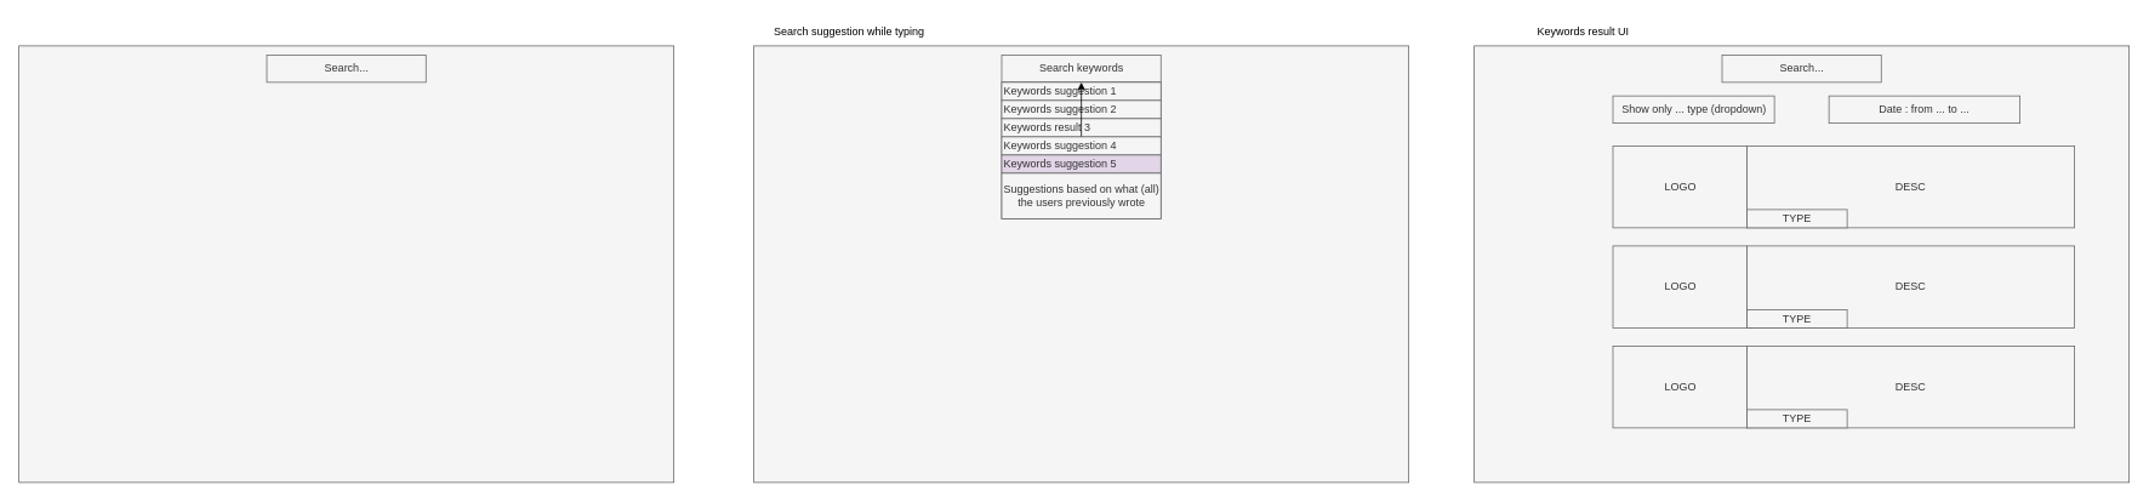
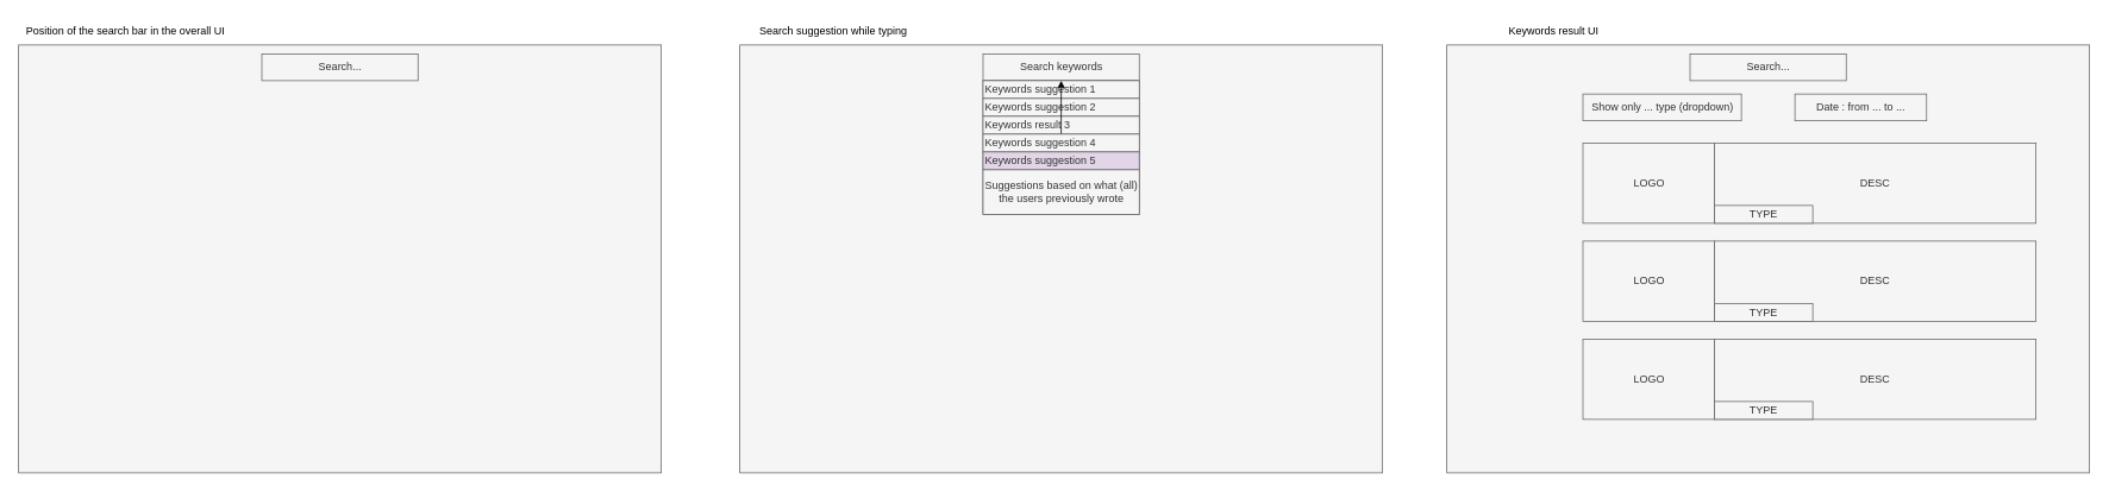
  <mxCell id="0" />
  <mxCell id="1" parent="0" />
  <mxCell id="2" value="" style="rounded=0;whiteSpace=wrap;html=1;fillColor=#f5f5f5;fontColor=#333333;strokeColor=#666666;" vertex="1" parent="1"><mxGeometry x="20" y="50" width="720" height="480" as="geometry" /></mxCell>
  <mxCell id="3" value="Search..." style="rounded=0;whiteSpace=wrap;html=1;fillColor=#f5f5f5;fontColor=#333333;strokeColor=#666666;" vertex="1" parent="1"><mxGeometry x="292.5" y="60" width="175" height="30" as="geometry" /></mxCell>
  <mxCell id="4" value="" style="rounded=0;whiteSpace=wrap;html=1;fillColor=#f5f5f5;fontColor=#333333;strokeColor=#666666;" vertex="1" parent="1"><mxGeometry x="828" y="50" width="720" height="480" as="geometry" /></mxCell>
  <mxCell id="5" value="Search keywords" style="rounded=0;whiteSpace=wrap;html=1;fillColor=#f5f5f5;fontColor=#333333;strokeColor=#666666;" vertex="1" parent="1"><mxGeometry x="1100.5" y="60" width="175" height="30" as="geometry" /></mxCell>
  <mxCell id="6" value="" style="rounded=0;whiteSpace=wrap;html=1;fillColor=#f5f5f5;fontColor=#333333;strokeColor=#666666;" vertex="1" parent="1"><mxGeometry x="1100.5" y="90" width="175" height="150" as="geometry" /></mxCell>
  <mxCell id="7" value="Keywords suggestion 1" style="rounded=0;whiteSpace=wrap;html=1;fillColor=#f5f5f5;fontColor=#333333;strokeColor=#666666;align=left;" vertex="1" parent="1"><mxGeometry x="1100.5" y="90" width="175" height="20" as="geometry" /></mxCell>
  <mxCell id="8" value="Keywords suggestion 2" style="rounded=0;whiteSpace=wrap;html=1;fillColor=#f5f5f5;fontColor=#333333;strokeColor=#666666;align=left;" vertex="1" parent="1"><mxGeometry x="1100.5" y="110" width="175" height="20" as="geometry" /></mxCell>
  <mxCell id="9" value="Keywords result 3" style="rounded=0;whiteSpace=wrap;html=1;fillColor=#f5f5f5;fontColor=#333333;strokeColor=#666666;align=left;" vertex="1" parent="1"><mxGeometry x="1100.5" y="130" width="175" height="20" as="geometry" /></mxCell>
  <mxCell id="10" style="edgeStyle=none;html=1;" edge="1" parent="1" source="11" target="6"><mxGeometry relative="1" as="geometry" /></mxCell>
  <mxCell id="11" value="Keywords suggestion 4" style="rounded=0;whiteSpace=wrap;html=1;fillColor=#f5f5f5;fontColor=#333333;strokeColor=#666666;align=left;" vertex="1" parent="1"><mxGeometry x="1100.5" y="150" width="175" height="20" as="geometry" /></mxCell>
  <mxCell id="12" value="Keywords suggestion 5" style="rounded=0;whiteSpace=wrap;html=1;fillColor=#e1d5e7;fontColor=#333333;strokeColor=#666666;align=left;" vertex="1" parent="1"><mxGeometry x="1100.5" y="170" width="175" height="20" as="geometry" /></mxCell>
  <mxCell id="13" value="Suggestions based on what (all) the users previously wrote" style="rounded=0;whiteSpace=wrap;html=1;fillColor=#f5f5f5;fontColor=#333333;strokeColor=#666666;" vertex="1" parent="1"><mxGeometry x="1100.5" y="190" width="175" height="50" as="geometry" /></mxCell>
  <mxCell id="14" value="Search suggestion while typing" style="text;html=1;strokeColor=none;fillColor=none;align=center;verticalAlign=middle;whiteSpace=wrap;rounded=0;" vertex="1" parent="1"><mxGeometry x="828" y="20" width="210" height="30" as="geometry" /></mxCell>
+ <mxCell id="15" value="Position of the search bar in the overall UI" style="text;html=1;strokeColor=none;fillColor=none;align=center;verticalAlign=middle;whiteSpace=wrap;rounded=0;" vertex="1" parent="1"><mxGeometry x="20" y="20" width="240" height="30" as="geometry" /></mxCell>
  <mxCell id="16" value="" style="rounded=0;whiteSpace=wrap;html=1;fillColor=#f5f5f5;fontColor=#333333;strokeColor=#666666;" vertex="1" parent="1"><mxGeometry x="1620" y="50" width="720" height="480" as="geometry" /></mxCell>
  <mxCell id="17" value="Search..." style="rounded=0;whiteSpace=wrap;html=1;fillColor=#f5f5f5;fontColor=#333333;strokeColor=#666666;" vertex="1" parent="1"><mxGeometry x="1892.5" y="60" width="175" height="30" as="geometry" /></mxCell>
  <mxCell id="18" value="Keywords result UI" style="text;html=1;strokeColor=none;fillColor=none;align=center;verticalAlign=middle;whiteSpace=wrap;rounded=0;" vertex="1" parent="1"><mxGeometry x="1620" y="20" width="240" height="30" as="geometry" /></mxCell>
  <mxCell id="19" value="Show only ... type (dropdown)" style="rounded=0;whiteSpace=wrap;html=1;fillColor=#f5f5f5;fontColor=#333333;strokeColor=#666666;" vertex="1" parent="1"><mxGeometry x="1772.5" y="105" width="177.5" height="30" as="geometry" /></mxCell>
- <mxCell id="20" value="Date : from ... to ..." style="rounded=0;whiteSpace=wrap;html=1;fillColor=#f5f5f5;fontColor=#333333;strokeColor=#666666;" vertex="1" parent="1"><mxGeometry x="2010" y="105" width="210" height="30" as="geometry" /></mxCell>
+ <mxCell id="20" value="Date : from ... to ..." style="rounded=0;whiteSpace=wrap;html=1;fillColor=#f5f5f5;fontColor=#333333;strokeColor=#666666;" vertex="1" parent="1"><mxGeometry x="2010" y="105" width="147.5" height="30" as="geometry" /></mxCell>
  <mxCell id="21" value="LOGO" style="rounded=0;whiteSpace=wrap;html=1;fillColor=#f5f5f5;fontColor=#333333;strokeColor=#666666;" vertex="1" parent="1"><mxGeometry x="1772.5" y="160" width="147.5" height="90" as="geometry" /></mxCell>
  <mxCell id="22" value="DESC" style="rounded=0;whiteSpace=wrap;html=1;fillColor=#f5f5f5;fontColor=#333333;strokeColor=#666666;" vertex="1" parent="1"><mxGeometry x="1920" y="160" width="360" height="90" as="geometry" /></mxCell>
  <mxCell id="23" value="TYPE" style="rounded=0;whiteSpace=wrap;html=1;fillColor=#f5f5f5;fontColor=#333333;strokeColor=#666666;" vertex="1" parent="1"><mxGeometry x="1920" y="230" width="110" height="20" as="geometry" /></mxCell>
  <mxCell id="24" value="LOGO" style="rounded=0;whiteSpace=wrap;html=1;fillColor=#f5f5f5;fontColor=#333333;strokeColor=#666666;" vertex="1" parent="1"><mxGeometry x="1772.5" y="270" width="147.5" height="90" as="geometry" /></mxCell>
  <mxCell id="25" value="DESC" style="rounded=0;whiteSpace=wrap;html=1;fillColor=#f5f5f5;fontColor=#333333;strokeColor=#666666;" vertex="1" parent="1"><mxGeometry x="1920" y="270" width="360" height="90" as="geometry" /></mxCell>
  <mxCell id="26" value="TYPE" style="rounded=0;whiteSpace=wrap;html=1;fillColor=#f5f5f5;fontColor=#333333;strokeColor=#666666;" vertex="1" parent="1"><mxGeometry x="1920" y="340" width="110" height="20" as="geometry" /></mxCell>
  <mxCell id="27" value="LOGO" style="rounded=0;whiteSpace=wrap;html=1;fillColor=#f5f5f5;fontColor=#333333;strokeColor=#666666;" vertex="1" parent="1"><mxGeometry x="1772.5" y="380" width="147.5" height="90" as="geometry" /></mxCell>
  <mxCell id="28" value="DESC" style="rounded=0;whiteSpace=wrap;html=1;fillColor=#f5f5f5;fontColor=#333333;strokeColor=#666666;" vertex="1" parent="1"><mxGeometry x="1920" y="380" width="360" height="90" as="geometry" /></mxCell>
  <mxCell id="29" value="TYPE" style="rounded=0;whiteSpace=wrap;html=1;fillColor=#f5f5f5;fontColor=#333333;strokeColor=#666666;" vertex="1" parent="1"><mxGeometry x="1920" y="450" width="110" height="20" as="geometry" /></mxCell>
